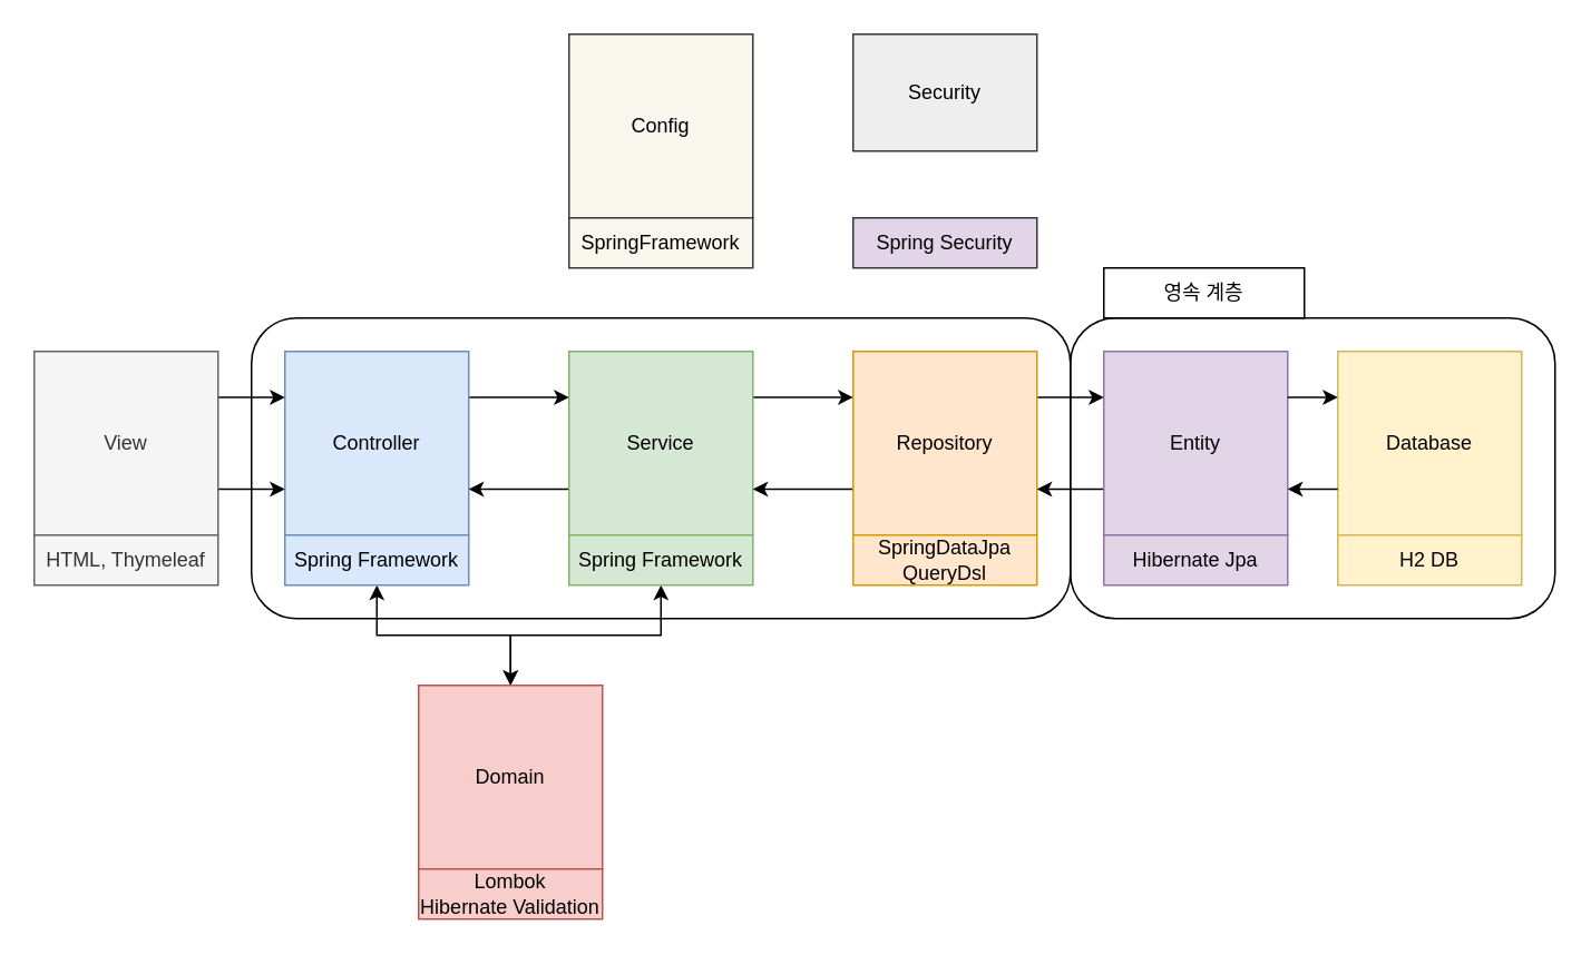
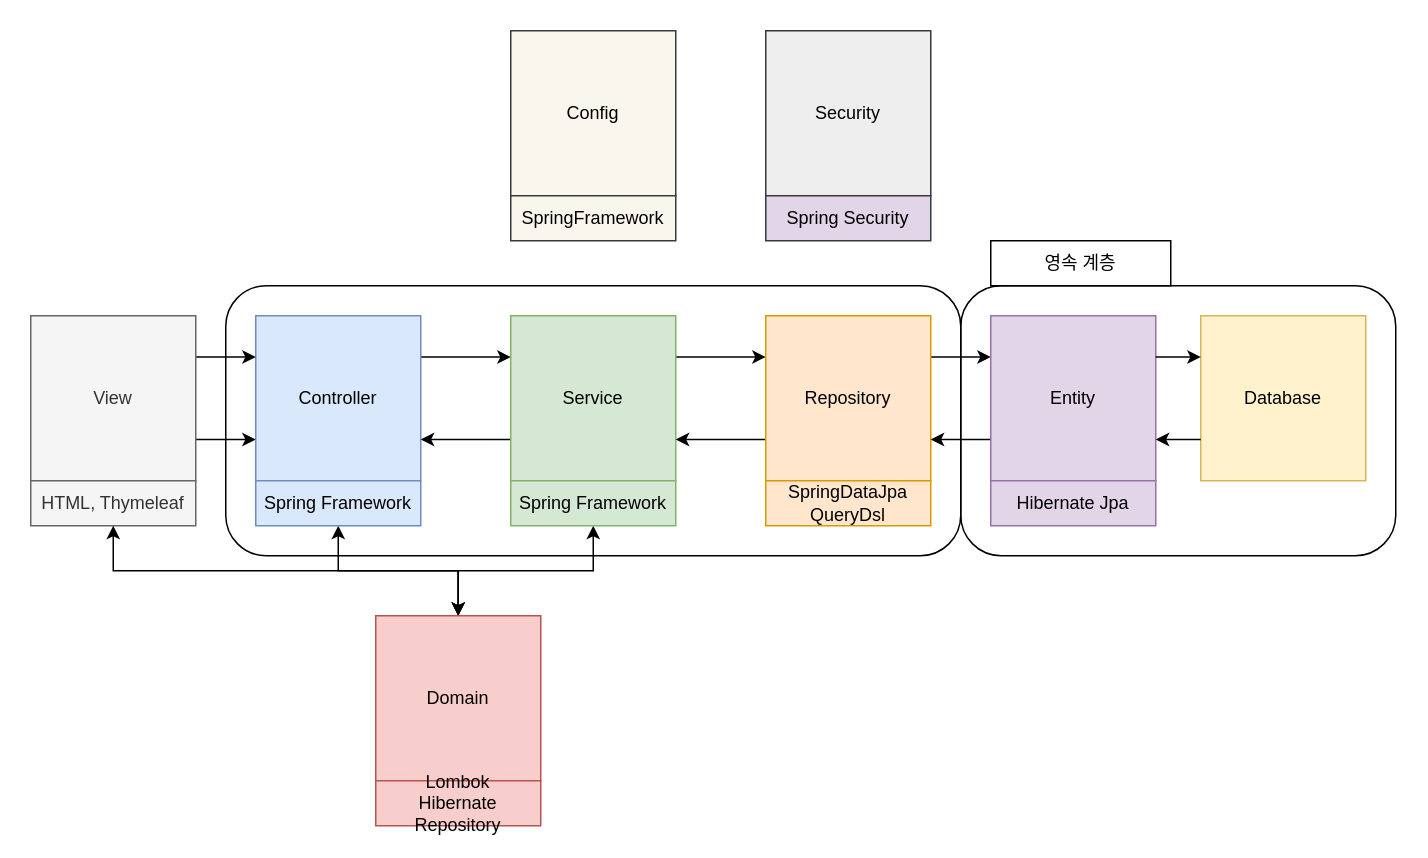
  <mxCell id="0" />
  <mxCell id="1" parent="0" />
  <mxCell id="2" value="" style="rounded=1;whiteSpace=wrap;html=1;" parent="1" vertex="1"><mxGeometry x="640" y="190" width="290" height="180" as="geometry" /></mxCell>
  <mxCell id="3" value="" style="rounded=1;whiteSpace=wrap;html=1;" parent="1" vertex="1"><mxGeometry x="150" y="190" width="490" height="180" as="geometry" /></mxCell>
  <mxCell id="4" style="edgeStyle=orthogonalEdgeStyle;rounded=0;orthogonalLoop=1;jettySize=auto;html=1;exitX=1;exitY=0.25;exitDx=0;exitDy=0;entryX=0;entryY=0.25;entryDx=0;entryDy=0;" parent="1" source="5" target="8" edge="1"><mxGeometry relative="1" as="geometry" /></mxCell>
  <mxCell id="5" value="Controller" style="rounded=0;whiteSpace=wrap;html=1;fillColor=#dae8fc;strokeColor=#6c8ebf;" parent="1" vertex="1"><mxGeometry x="170" y="210" width="110" height="110" as="geometry" /></mxCell>
  <mxCell id="6" style="edgeStyle=orthogonalEdgeStyle;rounded=0;orthogonalLoop=1;jettySize=auto;html=1;exitX=1;exitY=0.25;exitDx=0;exitDy=0;entryX=0;entryY=0.25;entryDx=0;entryDy=0;" parent="1" source="8" target="11" edge="1"><mxGeometry relative="1" as="geometry" /></mxCell>
  <mxCell id="7" style="edgeStyle=orthogonalEdgeStyle;rounded=0;orthogonalLoop=1;jettySize=auto;html=1;exitX=0;exitY=0.75;exitDx=0;exitDy=0;entryX=1;entryY=0.75;entryDx=0;entryDy=0;" parent="1" source="8" target="5" edge="1"><mxGeometry relative="1" as="geometry" /></mxCell>
  <mxCell id="8" value="Service" style="rounded=0;whiteSpace=wrap;html=1;fillColor=#d5e8d4;strokeColor=#82b366;" parent="1" vertex="1"><mxGeometry x="340" y="210" width="110" height="110" as="geometry" /></mxCell>
  <mxCell id="9" style="edgeStyle=orthogonalEdgeStyle;rounded=0;orthogonalLoop=1;jettySize=auto;html=1;exitX=0;exitY=0.75;exitDx=0;exitDy=0;entryX=1;entryY=0.75;entryDx=0;entryDy=0;" parent="1" source="11" target="8" edge="1"><mxGeometry relative="1" as="geometry" /></mxCell>
  <mxCell id="10" style="edgeStyle=orthogonalEdgeStyle;rounded=0;orthogonalLoop=1;jettySize=auto;html=1;exitX=1;exitY=0.25;exitDx=0;exitDy=0;entryX=0;entryY=0.25;entryDx=0;entryDy=0;" parent="1" source="11" target="29" edge="1"><mxGeometry relative="1" as="geometry"><mxPoint x="700" y="238" as="targetPoint" /></mxGeometry></mxCell>
  <mxCell id="11" value="Repository" style="rounded=0;whiteSpace=wrap;html=1;fillColor=#ffe6cc;strokeColor=#d79b00;" parent="1" vertex="1"><mxGeometry x="510" y="210" width="110" height="110" as="geometry" /></mxCell>
  <mxCell id="12" value="SpringDataJpa&lt;br&gt;QueryDsl" style="rounded=0;whiteSpace=wrap;html=1;fillColor=#ffe6cc;strokeColor=#d79b00;" parent="1" vertex="1"><mxGeometry x="510" y="320" width="110" height="30" as="geometry" /></mxCell>
  <mxCell id="13" style="edgeStyle=orthogonalEdgeStyle;rounded=0;orthogonalLoop=1;jettySize=auto;html=1;exitX=0.5;exitY=1;exitDx=0;exitDy=0;startArrow=classic;startFill=1;entryX=0.5;entryY=0;entryDx=0;entryDy=0;" parent="1" source="14" target="27" edge="1"><mxGeometry relative="1" as="geometry"><mxPoint x="395" y="400" as="targetPoint" /></mxGeometry></mxCell>
  <mxCell id="14" value="Spring Framework" style="rounded=0;whiteSpace=wrap;html=1;fillColor=#d5e8d4;strokeColor=#82b366;" parent="1" vertex="1"><mxGeometry x="340" y="320" width="110" height="30" as="geometry" /></mxCell>
  <mxCell id="15" style="edgeStyle=orthogonalEdgeStyle;rounded=0;orthogonalLoop=1;jettySize=auto;html=1;exitX=0.5;exitY=1;exitDx=0;exitDy=0;startArrow=classic;startFill=1;" parent="1" source="16" target="27" edge="1"><mxGeometry relative="1" as="geometry" /></mxCell>
  <mxCell id="16" value="Spring Framework" style="rounded=0;whiteSpace=wrap;html=1;fillColor=#dae8fc;strokeColor=#6c8ebf;" parent="1" vertex="1"><mxGeometry x="170" y="320" width="110" height="30" as="geometry" /></mxCell>
  <mxCell id="17" style="edgeStyle=orthogonalEdgeStyle;rounded=0;orthogonalLoop=1;jettySize=auto;html=1;entryX=1;entryY=0.75;entryDx=0;entryDy=0;exitX=0;exitY=0.75;exitDx=0;exitDy=0;" parent="1" source="29" target="11" edge="1"><mxGeometry relative="1" as="geometry"><mxPoint x="680" y="293" as="sourcePoint" /></mxGeometry></mxCell>
  <mxCell id="18" value="Database" style="rounded=0;whiteSpace=wrap;html=1;fillColor=#fff2cc;strokeColor=#d6b656;" parent="1" vertex="1"><mxGeometry x="800" y="210" width="110" height="110" as="geometry" /></mxCell>
- <mxCell id="19" value="H2 DB" style="rounded=0;whiteSpace=wrap;html=1;fillColor=#fff2cc;strokeColor=#d6b656;" parent="1" vertex="1"><mxGeometry x="800" y="320" width="110" height="30" as="geometry" /></mxCell>
  <mxCell id="20" style="edgeStyle=orthogonalEdgeStyle;rounded=0;orthogonalLoop=1;jettySize=auto;html=1;exitX=1;exitY=0.25;exitDx=0;exitDy=0;entryX=0;entryY=0.25;entryDx=0;entryDy=0;" parent="1" source="22" target="5" edge="1"><mxGeometry relative="1" as="geometry" /></mxCell>
  <mxCell id="21" style="edgeStyle=orthogonalEdgeStyle;rounded=0;orthogonalLoop=1;jettySize=auto;html=1;exitX=1;exitY=0.75;exitDx=0;exitDy=0;entryX=0;entryY=0.75;entryDx=0;entryDy=0;" parent="1" source="22" target="5" edge="1"><mxGeometry relative="1" as="geometry" /></mxCell>
  <mxCell id="22" value="View" style="rounded=0;whiteSpace=wrap;html=1;fillColor=#f5f5f5;fontColor=#333333;strokeColor=#666666;" parent="1" vertex="1"><mxGeometry x="20" y="210" width="110" height="110" as="geometry" /></mxCell>
  <mxCell id="23" value="HTML, Thymeleaf" style="rounded=0;whiteSpace=wrap;html=1;fillColor=#f5f5f5;fontColor=#333333;strokeColor=#666666;" parent="1" vertex="1"><mxGeometry x="20" y="320" width="110" height="30" as="geometry" /></mxCell>
- <mxCell id="24" value="Security" style="rounded=0;whiteSpace=wrap;html=1;fillColor=#eeeeee;strokeColor=#36393d;" parent="1" vertex="1"><mxGeometry x="510" y="20" width="110" height="70" as="geometry" /></mxCell>
+ <mxCell id="24" value="Security" style="rounded=0;whiteSpace=wrap;html=1;fillColor=#eeeeee;strokeColor=#36393d;" parent="1" vertex="1"><mxGeometry x="510" y="20" width="110" height="110" as="geometry" /></mxCell>
  <mxCell id="25" value="Spring Security" style="rounded=0;whiteSpace=wrap;html=1;fillColor=#e1d5e7;strokeColor=#36393d;" parent="1" vertex="1"><mxGeometry x="510" y="130" width="110" height="30" as="geometry" /></mxCell>
+ <mxCell id="26" style="edgeStyle=orthogonalEdgeStyle;rounded=0;orthogonalLoop=1;jettySize=auto;html=1;entryX=0.5;entryY=1;entryDx=0;entryDy=0;exitX=0.5;exitY=0;exitDx=0;exitDy=0;startArrow=classic;startFill=1;" parent="1" source="27" target="23" edge="1"><mxGeometry relative="1" as="geometry" /></mxCell>
  <mxCell id="27" value="Domain" style="rounded=0;whiteSpace=wrap;html=1;fillColor=#f8cecc;strokeColor=#b85450;" parent="1" vertex="1"><mxGeometry x="250" y="410" width="110" height="110" as="geometry" /></mxCell>
- <mxCell id="28" value="Lombok&lt;br&gt;Hibernate Validation" style="rounded=0;whiteSpace=wrap;html=1;fillColor=#f8cecc;strokeColor=#b85450;" parent="1" vertex="1"><mxGeometry x="250" y="520" width="110" height="30" as="geometry" /></mxCell>
+ <mxCell id="28" value="Lombok&lt;br&gt;Hibernate Repository" style="rounded=0;whiteSpace=wrap;html=1;fillColor=#f8cecc;strokeColor=#b85450;" parent="1" vertex="1"><mxGeometry x="250" y="520" width="110" height="30" as="geometry" /></mxCell>
  <mxCell id="29" value="Entity" style="rounded=0;whiteSpace=wrap;html=1;fillColor=#e1d5e7;strokeColor=#9673a6;" parent="1" vertex="1"><mxGeometry x="660" y="210" width="110" height="110" as="geometry" /></mxCell>
  <mxCell id="30" value="Hibernate Jpa" style="rounded=0;whiteSpace=wrap;html=1;fillColor=#e1d5e7;strokeColor=#9673a6;" parent="1" vertex="1"><mxGeometry x="660" y="320" width="110" height="30" as="geometry" /></mxCell>
  <mxCell id="31" style="edgeStyle=orthogonalEdgeStyle;rounded=0;orthogonalLoop=1;jettySize=auto;html=1;exitX=1;exitY=0.25;exitDx=0;exitDy=0;entryX=0;entryY=0.25;entryDx=0;entryDy=0;" parent="1" source="29" target="18" edge="1"><mxGeometry relative="1" as="geometry"><mxPoint x="630" y="248" as="sourcePoint" /><mxPoint x="680" y="248" as="targetPoint" /></mxGeometry></mxCell>
  <mxCell id="32" style="edgeStyle=orthogonalEdgeStyle;rounded=0;orthogonalLoop=1;jettySize=auto;html=1;entryX=1;entryY=0.75;entryDx=0;entryDy=0;exitX=0;exitY=0.75;exitDx=0;exitDy=0;" parent="1" source="18" target="29" edge="1"><mxGeometry relative="1" as="geometry"><mxPoint x="680" y="303" as="sourcePoint" /><mxPoint x="630" y="303" as="targetPoint" /></mxGeometry></mxCell>
  <mxCell id="33" value="영속 계층" style="rounded=0;whiteSpace=wrap;html=1;" parent="1" vertex="1"><mxGeometry x="660" y="160" width="120" height="30" as="geometry" /></mxCell>
  <mxCell id="34" value="Config" style="rounded=0;whiteSpace=wrap;html=1;fillColor=#f9f7ed;strokeColor=#36393d;" parent="1" vertex="1"><mxGeometry x="340" y="20" width="110" height="110" as="geometry" /></mxCell>
  <mxCell id="35" value="SpringFramework" style="rounded=0;whiteSpace=wrap;html=1;fillColor=#f9f7ed;strokeColor=#36393d;" parent="1" vertex="1"><mxGeometry x="340" y="130" width="110" height="30" as="geometry" /></mxCell>
